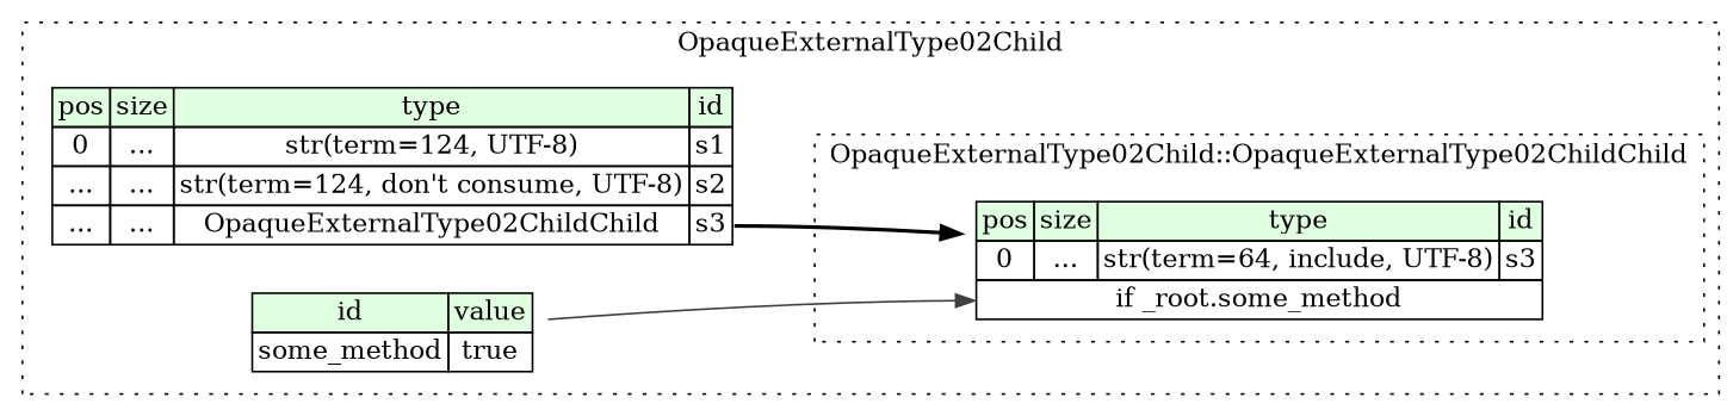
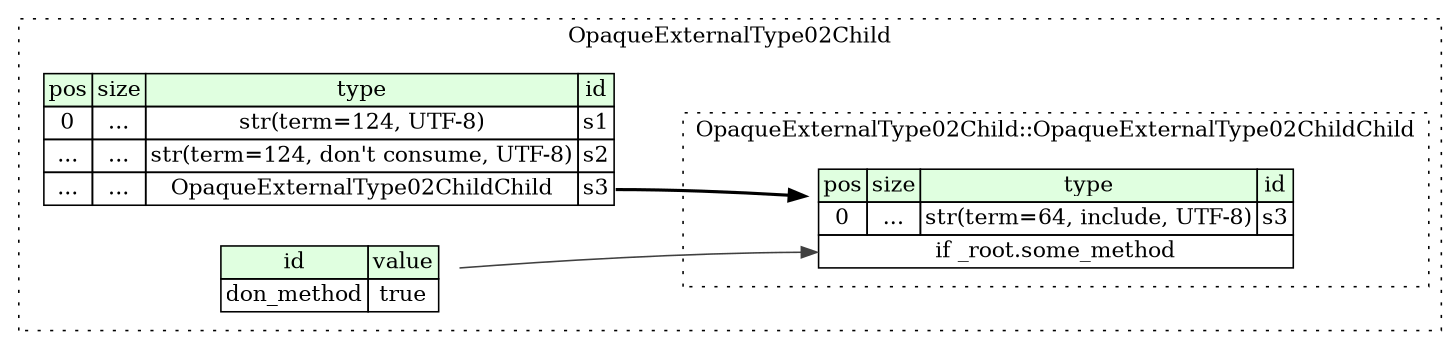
  digraph {
    rankdir=LR
    node [shape=plaintext]
    n1 [label=<<TABLE BORDER="0" CELLBORDER="1" CELLSPACING="0"> 				<TR><TD BGCOLOR="#E0FFE0">pos</TD><TD BGCOLOR="#E0FFE0">size</TD><TD BGCOLOR="#E0FFE0">type</TD><TD BGCOLOR="#E0FFE0">id</TD></TR> 				<TR><TD PORT="s3_pos">0</TD><TD PORT="s3_size">...</TD><TD>str(term=64, include, UTF-8)</TD><TD PORT="s3_type">s3</TD></TR> 				<TR><TD COLSPAN="4" PORT="s3__if">if _root.some_method</TD></TR> 			</TABLE>>]
    n2 [label=<<TABLE BORDER="0" CELLBORDER="1" CELLSPACING="0"> 			<TR><TD BGCOLOR="#E0FFE0">pos</TD><TD BGCOLOR="#E0FFE0">size</TD><TD BGCOLOR="#E0FFE0">type</TD><TD BGCOLOR="#E0FFE0">id</TD></TR> 			<TR><TD PORT="s1_pos">0</TD><TD PORT="s1_size">...</TD><TD>str(term=124, UTF-8)</TD><TD PORT="s1_type">s1</TD></TR> 			<TR><TD PORT="s2_pos">...</TD><TD PORT="s2_size">...</TD><TD>str(term=124, don't consume, UTF-8)</TD><TD PORT="s2_type">s2</TD></TR> 			<TR><TD PORT="s3_pos">...</TD><TD PORT="s3_size">...</TD><TD>OpaqueExternalType02ChildChild</TD><TD PORT="s3_type">s3</TD></TR> 		</TABLE>>]
-   n3 [label=<<TABLE BORDER="0" CELLBORDER="1" CELLSPACING="0"> 			<TR><TD BGCOLOR="#E0FFE0">id</TD><TD BGCOLOR="#E0FFE0">value</TD></TR> 			<TR><TD>some_method</TD><TD>true</TD></TR> 		</TABLE>>]
+   n3 [label=<<TABLE BORDER="0" CELLBORDER="1" CELLSPACING="0"> 			<TR><TD BGCOLOR="#E0FFE0">id</TD><TD BGCOLOR="#E0FFE0">value</TD></TR> 			<TR><TD>don_method</TD><TD>true</TD></TR> 		</TABLE>>]
    subgraph cluster_1 {
      label=OpaqueExternalType02Child
      style=dotted
      n2
      n3
      subgraph cluster_2 {
        label="OpaqueExternalType02Child::OpaqueExternalType02ChildChild"
        style=dotted
        n1
      }
    }
    n2 -> n1 [style=bold tailport=s3_type]
    n3 -> n1 [color="#404040" headport=s3__if tailport=some_method_type]
  }
